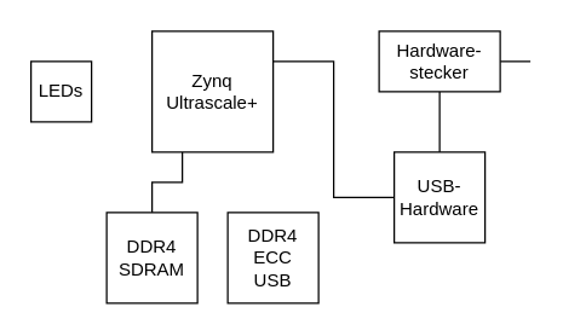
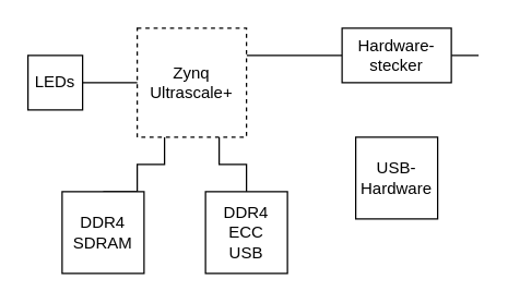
  <mxCell id="0" />
  <mxCell id="1" parent="0" />
- <mxCell id="2" style="edgeStyle=orthogonalEdgeStyle;rounded=0;orthogonalLoop=1;jettySize=auto;html=1;exitX=1;exitY=0.25;exitDx=0;exitDy=0;endArrow=none;endFill=0;" edge="1" parent="1" source="3" target="11"><mxGeometry relative="1" as="geometry" /></mxCell>
- <mxCell id="3" value="Zynq Ultrascale+" style="whiteSpace=wrap;html=1;aspect=fixed;" vertex="1" parent="1"><mxGeometry x="100" y="20" width="80" height="80" as="geometry" /></mxCell>
+ <mxCell id="2" style="edgeStyle=orthogonalEdgeStyle;rounded=0;orthogonalLoop=1;jettySize=auto;html=1;exitX=1;exitY=0.25;exitDx=0;exitDy=0;entryX=0;entryY=0.5;entryDx=0;entryDy=0;endArrow=none;endFill=0;" edge="1" parent="1" source="3" target="13"><mxGeometry relative="1" as="geometry" /></mxCell>
+ <mxCell id="3" value="Zynq Ultrascale+" style="whiteSpace=wrap;html=1;aspect=fixed;dashed=1;" vertex="1" parent="1"><mxGeometry x="100" y="20" width="80" height="80" as="geometry" /></mxCell>
  <mxCell id="4" style="edgeStyle=orthogonalEdgeStyle;rounded=0;orthogonalLoop=1;jettySize=auto;html=1;exitX=0.5;exitY=0;exitDx=0;exitDy=0;entryX=0.25;entryY=1;entryDx=0;entryDy=0;endArrow=none;endFill=0;" edge="1" parent="1" source="5" target="3"><mxGeometry relative="1" as="geometry"><Array as="points"><mxPoint x="100" y="120" /><mxPoint x="120" y="120" /></Array></mxGeometry></mxCell>
- <mxCell id="5" value="DDR4&lt;br&gt;SDRAM" style="rounded=0;whiteSpace=wrap;html=1;" vertex="1" parent="1"><mxGeometry x="70" y="140" width="60" height="60" as="geometry" /></mxCell>
+ <mxCell id="5" value="DDR4&lt;br&gt;SDRAM" style="rounded=0;whiteSpace=wrap;html=1;" vertex="1" parent="1"><mxGeometry x="45" y="140" width="60" height="60" as="geometry" /></mxCell>
+ <mxCell id="6" style="edgeStyle=orthogonalEdgeStyle;rounded=0;orthogonalLoop=1;jettySize=auto;html=1;exitX=0.5;exitY=0;exitDx=0;exitDy=0;entryX=0.75;entryY=1;entryDx=0;entryDy=0;endArrow=none;endFill=0;" edge="1" parent="1" source="7" target="3"><mxGeometry relative="1" as="geometry" /></mxCell>
  <mxCell id="7" value="DDR4&lt;br&gt;ECC&lt;br&gt;USB" style="rounded=0;whiteSpace=wrap;html=1;" vertex="1" parent="1"><mxGeometry x="150" y="140" width="60" height="60" as="geometry" /></mxCell>
+ <mxCell id="8" style="edgeStyle=orthogonalEdgeStyle;rounded=0;orthogonalLoop=1;jettySize=auto;html=1;exitX=1;exitY=0.5;exitDx=0;exitDy=0;entryX=0;entryY=0.5;entryDx=0;entryDy=0;endArrow=none;endFill=0;" edge="1" parent="1" source="9" target="3"><mxGeometry relative="1" as="geometry" /></mxCell>
  <mxCell id="9" value="LEDs" style="rounded=0;whiteSpace=wrap;html=1;" vertex="1" parent="1"><mxGeometry x="20" y="40" width="40" height="40" as="geometry" /></mxCell>
- <mxCell id="10" style="edgeStyle=orthogonalEdgeStyle;rounded=0;orthogonalLoop=1;jettySize=auto;html=1;exitX=0.5;exitY=0;exitDx=0;exitDy=0;entryX=0.5;entryY=1;entryDx=0;entryDy=0;endArrow=none;endFill=0;" edge="1" parent="1" source="11" target="13"><mxGeometry relative="1" as="geometry" /></mxCell>
  <mxCell id="11" value="USB-&lt;br&gt;Hardware" style="rounded=0;whiteSpace=wrap;html=1;" vertex="1" parent="1"><mxGeometry x="260" y="100" width="60" height="60" as="geometry" /></mxCell>
  <mxCell id="12" style="edgeStyle=orthogonalEdgeStyle;rounded=0;orthogonalLoop=1;jettySize=auto;html=1;exitX=1;exitY=0.5;exitDx=0;exitDy=0;endArrow=none;endFill=0;" edge="1" parent="1" source="13"><mxGeometry relative="1" as="geometry"><mxPoint x="350" y="39.81" as="targetPoint" /></mxGeometry></mxCell>
  <mxCell id="13" value="Hardware-&lt;br&gt;stecker" style="rounded=0;whiteSpace=wrap;html=1;" vertex="1" parent="1"><mxGeometry x="250" y="20" width="80" height="40" as="geometry" /></mxCell>
